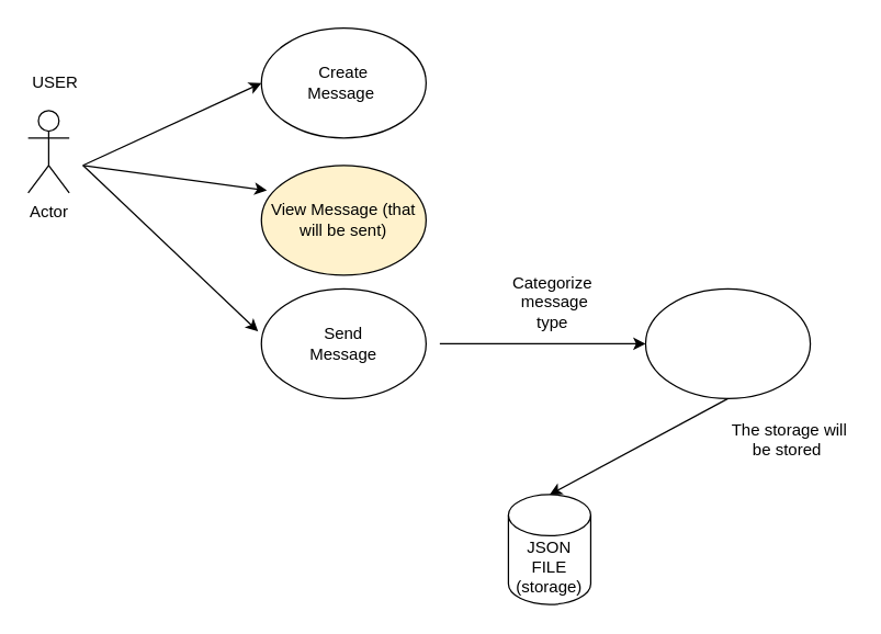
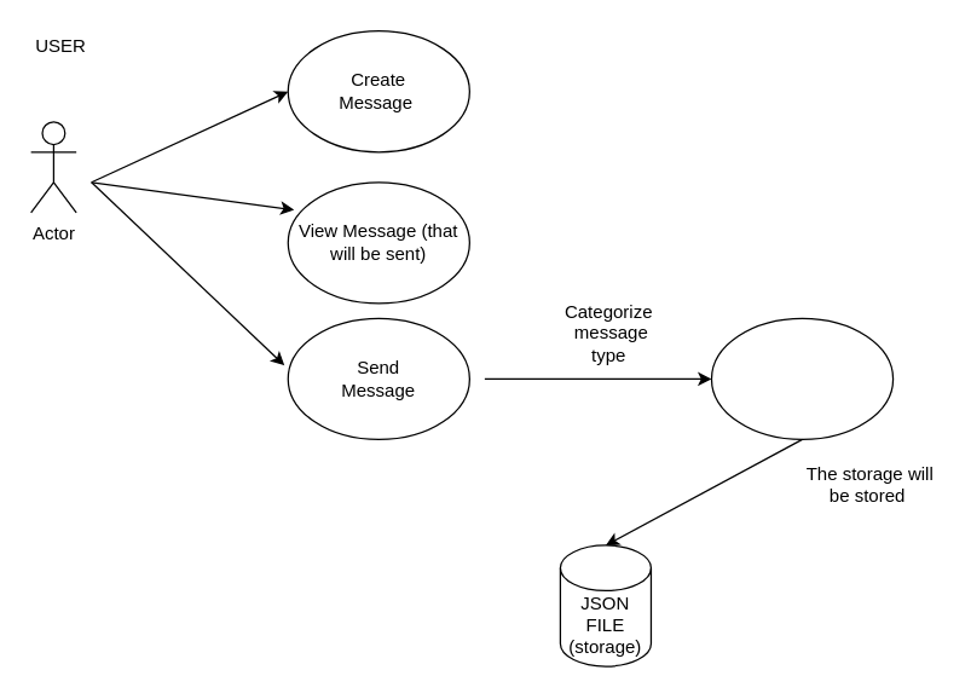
  <mxCell id="0" />
  <mxCell id="1" parent="0" />
  <mxCell id="2" value="" style="ellipse;whiteSpace=wrap;html=1;" vertex="1" parent="1"><mxGeometry x="190" y="20" width="120" height="80" as="geometry" /></mxCell>
  <mxCell id="3" value="Create Message&amp;nbsp;" style="text;html=1;strokeColor=none;fillColor=none;align=center;verticalAlign=middle;whiteSpace=wrap;rounded=0;" vertex="1" parent="1"><mxGeometry x="205" y="50" width="90" height="20" as="geometry" /></mxCell>
  <mxCell id="4" value="" style="ellipse;whiteSpace=wrap;html=1;" vertex="1" parent="1"><mxGeometry x="190" y="210" width="120" height="80" as="geometry" /></mxCell>
  <mxCell id="5" value="Send Message" style="text;html=1;strokeColor=none;fillColor=none;align=center;verticalAlign=middle;whiteSpace=wrap;rounded=0;" vertex="1" parent="1"><mxGeometry x="230" y="240" width="40" height="20" as="geometry" /></mxCell>
  <mxCell id="6" value="Actor" style="shape=umlActor;verticalLabelPosition=bottom;verticalAlign=top;html=1;outlineConnect=0;" vertex="1" parent="1"><mxGeometry x="20" y="80" width="30" height="60" as="geometry" /></mxCell>
- <mxCell id="7" value="View Message (that&lt;br&gt;will be sent)" style="ellipse;whiteSpace=wrap;html=1;fillColor=#fff2cc;" vertex="1" parent="1"><mxGeometry x="190" y="120" width="120" height="80" as="geometry" /></mxCell>
+ <mxCell id="7" value="View Message (that&lt;br&gt;will be sent)" style="ellipse;whiteSpace=wrap;html=1;" vertex="1" parent="1"><mxGeometry x="190" y="120" width="120" height="80" as="geometry" /></mxCell>
  <mxCell id="8" value="" style="endArrow=classic;html=1;entryX=0;entryY=0.5;entryDx=0;entryDy=0;" edge="1" parent="1" target="2"><mxGeometry width="50" height="50" relative="1" as="geometry"><mxPoint x="60" y="120" as="sourcePoint" /><mxPoint x="110" y="70" as="targetPoint" /></mxGeometry></mxCell>
  <mxCell id="9" value="" style="endArrow=classic;html=1;entryX=-0.02;entryY=0.388;entryDx=0;entryDy=0;entryPerimeter=0;" edge="1" parent="1" target="4"><mxGeometry width="50" height="50" relative="1" as="geometry"><mxPoint x="60" y="120" as="sourcePoint" /><mxPoint x="110" y="80" as="targetPoint" /></mxGeometry></mxCell>
  <mxCell id="10" value="" style="endArrow=classic;html=1;entryX=0.033;entryY=0.228;entryDx=0;entryDy=0;entryPerimeter=0;" edge="1" parent="1" target="7"><mxGeometry width="50" height="50" relative="1" as="geometry"><mxPoint x="60" y="120" as="sourcePoint" /><mxPoint x="110" y="100" as="targetPoint" /></mxGeometry></mxCell>
- <mxCell id="11" value="USER" style="text;html=1;strokeColor=none;fillColor=none;align=center;verticalAlign=middle;whiteSpace=wrap;rounded=0;" vertex="1" parent="1"><mxGeometry x="20" y="50" width="40" height="20" as="geometry" /></mxCell>
+ <mxCell id="11" value="USER" style="text;html=1;strokeColor=none;fillColor=none;align=center;verticalAlign=middle;whiteSpace=wrap;rounded=0;" vertex="1" parent="1"><mxGeometry x="20" y="20" width="40" height="20" as="geometry" /></mxCell>
  <mxCell id="12" value="JSON FILE&lt;br&gt;(storage)" style="shape=cylinder3;whiteSpace=wrap;html=1;boundedLbl=1;backgroundOutline=1;size=15;" vertex="1" parent="1"><mxGeometry x="370" y="360" width="60" height="80" as="geometry" /></mxCell>
  <mxCell id="13" value="The storage will be stored&amp;nbsp;" style="text;html=1;strokeColor=none;fillColor=none;align=center;verticalAlign=middle;whiteSpace=wrap;rounded=0;" vertex="1" parent="1"><mxGeometry x="530" y="310" width="90" height="20" as="geometry" /></mxCell>
  <mxCell id="14" value="" style="ellipse;whiteSpace=wrap;html=1;" vertex="1" parent="1"><mxGeometry x="470" y="210" width="120" height="80" as="geometry" /></mxCell>
  <mxCell id="15" value="Categorize&amp;nbsp;&lt;br&gt;message type&amp;nbsp;" style="text;html=1;strokeColor=none;fillColor=none;align=center;verticalAlign=middle;whiteSpace=wrap;rounded=0;" vertex="1" parent="1"><mxGeometry x="384" y="210" width="40" height="20" as="geometry" /></mxCell>
  <mxCell id="16" value="" style="endArrow=classic;html=1;entryX=0;entryY=0.5;entryDx=0;entryDy=0;" edge="1" parent="1" target="14"><mxGeometry width="50" height="50" relative="1" as="geometry"><mxPoint x="320" y="250" as="sourcePoint" /><mxPoint x="360" y="220" as="targetPoint" /></mxGeometry></mxCell>
  <mxCell id="17" value="" style="endArrow=classic;html=1;entryX=0.5;entryY=0;entryDx=0;entryDy=0;entryPerimeter=0;exitX=0.5;exitY=1;exitDx=0;exitDy=0;" edge="1" parent="1" source="14" target="12"><mxGeometry width="50" height="50" relative="1" as="geometry"><mxPoint x="400" y="350" as="sourcePoint" /><mxPoint x="450" y="300" as="targetPoint" /></mxGeometry></mxCell>
